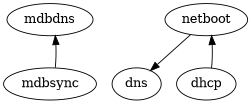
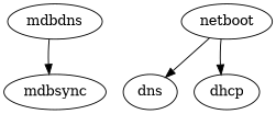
  digraph {
    mdbdns
    mdbsync
    netboot
    dns
    dhcp
-   mdbsync -> mdbdns
+   mdbdns -> mdbsync
    netboot -> dns
-   dhcp -> netboot
+   netboot -> dhcp
  }
